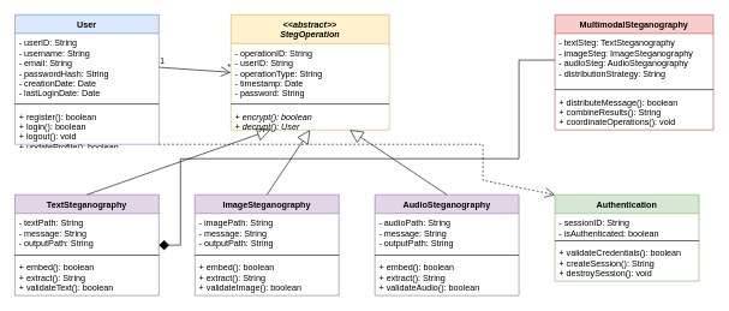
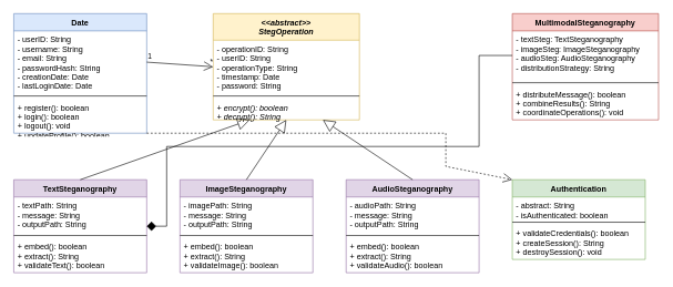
  <mxCell id="0" />
  <mxCell id="1" parent="0" />
- <mxCell id="2" value="User" style="swimlane;fontStyle=1;align=center;verticalAlign=top;childLayout=stackLayout;horizontal=1;startSize=26;horizontalStack=0;resizeParent=1;resizeParentMax=0;resizeLast=0;collapsible=1;marginBottom=0;fillColor=#dae8fc;strokeColor=#6c8ebf;" vertex="1" parent="1"><mxGeometry x="20" y="20" width="200" height="180" as="geometry" /></mxCell>
+ <mxCell id="2" value="Date" style="swimlane;fontStyle=1;align=center;verticalAlign=top;childLayout=stackLayout;horizontal=1;startSize=26;horizontalStack=0;resizeParent=1;resizeParentMax=0;resizeLast=0;collapsible=1;marginBottom=0;fillColor=#dae8fc;strokeColor=#6c8ebf;" vertex="1" parent="1"><mxGeometry x="20" y="20" width="200" height="180" as="geometry" /></mxCell>
  <mxCell id="3" value="- userID: String&#10;- username: String&#10;- email: String&#10;- passwordHash: String&#10;- creationDate: Date&#10;- lastLoginDate: Date" style="text;strokeColor=none;fillColor=none;align=left;verticalAlign=top;spacingLeft=4;spacingRight=4;overflow=hidden;rotatable=0;points=[[0,0.5],[1,0.5]];portConstraint=eastwest;" vertex="1" parent="2"><mxGeometry y="26" width="200" height="94" as="geometry" /></mxCell>
  <mxCell id="4" value="" style="line;strokeWidth=1;fillColor=none;align=left;verticalAlign=middle;spacingTop=-1;spacingLeft=3;spacingRight=3;rotatable=0;labelPosition=right;points=[];portConstraint=eastwest;" vertex="1" parent="2"><mxGeometry y="120" width="200" height="8" as="geometry" /></mxCell>
  <mxCell id="5" value="+ register(): boolean&#10;+ login(): boolean&#10;+ logout(): void&#10;+ updateProfile(): boolean" style="text;strokeColor=none;fillColor=none;align=left;verticalAlign=top;spacingLeft=4;spacingRight=4;overflow=hidden;rotatable=0;points=[[0,0.5],[1,0.5]];portConstraint=eastwest;" vertex="1" parent="2"><mxGeometry y="128" width="200" height="52" as="geometry" /></mxCell>
  <mxCell id="6" value="&lt;&lt;abstract&gt;&gt;&#10;StegOperation" style="swimlane;fontStyle=3;align=center;verticalAlign=top;childLayout=stackLayout;horizontal=1;startSize=40;horizontalStack=0;resizeParent=1;resizeParentMax=0;resizeLast=0;collapsible=1;marginBottom=0;fillColor=#fff2cc;strokeColor=#d6b656;" vertex="1" parent="1"><mxGeometry x="320" y="20" width="220" height="160" as="geometry" /></mxCell>
  <mxCell id="7" value="- operationID: String&#10;- userID: String&#10;- operationType: String&#10;- timestamp: Date&#10;- password: String" style="text;strokeColor=none;fillColor=none;align=left;verticalAlign=top;spacingLeft=4;spacingRight=4;overflow=hidden;rotatable=0;points=[[0,0.5],[1,0.5]];portConstraint=eastwest;" vertex="1" parent="6"><mxGeometry y="40" width="220" height="80" as="geometry" /></mxCell>
  <mxCell id="8" value="" style="line;strokeWidth=1;fillColor=none;align=left;verticalAlign=middle;spacingTop=-1;spacingLeft=3;spacingRight=3;rotatable=0;labelPosition=right;points=[];portConstraint=eastwest;" vertex="1" parent="6"><mxGeometry y="120" width="220" height="8" as="geometry" /></mxCell>
- <mxCell id="9" value="+ encrypt(): boolean&#10;+ decrypt(): User" style="text;strokeColor=none;fillColor=none;align=left;verticalAlign=top;spacingLeft=4;spacingRight=4;overflow=hidden;rotatable=0;points=[[0,0.5],[1,0.5]];portConstraint=eastwest;fontStyle=2" vertex="1" parent="6"><mxGeometry y="128" width="220" height="32" as="geometry" /></mxCell>
+ <mxCell id="9" value="+ encrypt(): boolean&#10;+ decrypt(): String" style="text;strokeColor=none;fillColor=none;align=left;verticalAlign=top;spacingLeft=4;spacingRight=4;overflow=hidden;rotatable=0;points=[[0,0.5],[1,0.5]];portConstraint=eastwest;fontStyle=2" vertex="1" parent="6"><mxGeometry y="128" width="220" height="32" as="geometry" /></mxCell>
  <mxCell id="10" value="TextSteganography" style="swimlane;fontStyle=1;align=center;verticalAlign=top;childLayout=stackLayout;horizontal=1;startSize=26;horizontalStack=0;resizeParent=1;resizeParentMax=0;resizeLast=0;collapsible=1;marginBottom=0;fillColor=#e1d5e7;strokeColor=#9673a6;" vertex="1" parent="1"><mxGeometry x="20" y="270" width="200" height="140" as="geometry" /></mxCell>
  <mxCell id="11" value="- textPath: String&#10;- message: String&#10;- outputPath: String" style="text;strokeColor=none;fillColor=none;align=left;verticalAlign=top;spacingLeft=4;spacingRight=4;overflow=hidden;rotatable=0;points=[[0,0.5],[1,0.5]];portConstraint=eastwest;" vertex="1" parent="10"><mxGeometry y="26" width="200" height="54" as="geometry" /></mxCell>
  <mxCell id="12" value="" style="line;strokeWidth=1;fillColor=none;align=left;verticalAlign=middle;spacingTop=-1;spacingLeft=3;spacingRight=3;rotatable=0;labelPosition=right;points=[];portConstraint=eastwest;" vertex="1" parent="10"><mxGeometry y="80" width="200" height="8" as="geometry" /></mxCell>
  <mxCell id="13" value="+ embed(): boolean&#10;+ extract(): String&#10;+ validateText(): boolean" style="text;strokeColor=none;fillColor=none;align=left;verticalAlign=top;spacingLeft=4;spacingRight=4;overflow=hidden;rotatable=0;points=[[0,0.5],[1,0.5]];portConstraint=eastwest;" vertex="1" parent="10"><mxGeometry y="88" width="200" height="52" as="geometry" /></mxCell>
  <mxCell id="14" value="ImageSteganography" style="swimlane;fontStyle=1;align=center;verticalAlign=top;childLayout=stackLayout;horizontal=1;startSize=26;horizontalStack=0;resizeParent=1;resizeParentMax=0;resizeLast=0;collapsible=1;marginBottom=0;fillColor=#e1d5e7;strokeColor=#9673a6;" vertex="1" parent="1"><mxGeometry x="270" y="270" width="200" height="140" as="geometry" /></mxCell>
  <mxCell id="15" value="- imagePath: String&#10;- message: String&#10;- outputPath: String" style="text;strokeColor=none;fillColor=none;align=left;verticalAlign=top;spacingLeft=4;spacingRight=4;overflow=hidden;rotatable=0;points=[[0,0.5],[1,0.5]];portConstraint=eastwest;" vertex="1" parent="14"><mxGeometry y="26" width="200" height="54" as="geometry" /></mxCell>
  <mxCell id="16" value="" style="line;strokeWidth=1;fillColor=none;align=left;verticalAlign=middle;spacingTop=-1;spacingLeft=3;spacingRight=3;rotatable=0;labelPosition=right;points=[];portConstraint=eastwest;" vertex="1" parent="14"><mxGeometry y="80" width="200" height="8" as="geometry" /></mxCell>
  <mxCell id="17" value="+ embed(): boolean&#10;+ extract(): String&#10;+ validateImage(): boolean" style="text;strokeColor=none;fillColor=none;align=left;verticalAlign=top;spacingLeft=4;spacingRight=4;overflow=hidden;rotatable=0;points=[[0,0.5],[1,0.5]];portConstraint=eastwest;" vertex="1" parent="14"><mxGeometry y="88" width="200" height="52" as="geometry" /></mxCell>
  <mxCell id="18" value="AudioSteganography" style="swimlane;fontStyle=1;align=center;verticalAlign=top;childLayout=stackLayout;horizontal=1;startSize=26;horizontalStack=0;resizeParent=1;resizeParentMax=0;resizeLast=0;collapsible=1;marginBottom=0;fillColor=#e1d5e7;strokeColor=#9673a6;" vertex="1" parent="1"><mxGeometry x="520" y="270" width="200" height="140" as="geometry" /></mxCell>
  <mxCell id="19" value="- audioPath: String&#10;- message: String&#10;- outputPath: String" style="text;strokeColor=none;fillColor=none;align=left;verticalAlign=top;spacingLeft=4;spacingRight=4;overflow=hidden;rotatable=0;points=[[0,0.5],[1,0.5]];portConstraint=eastwest;" vertex="1" parent="18"><mxGeometry y="26" width="200" height="54" as="geometry" /></mxCell>
  <mxCell id="20" value="" style="line;strokeWidth=1;fillColor=none;align=left;verticalAlign=middle;spacingTop=-1;spacingLeft=3;spacingRight=3;rotatable=0;labelPosition=right;points=[];portConstraint=eastwest;" vertex="1" parent="18"><mxGeometry y="80" width="200" height="8" as="geometry" /></mxCell>
  <mxCell id="21" value="+ embed(): boolean&#10;+ extract(): String&#10;+ validateAudio(): boolean" style="text;strokeColor=none;fillColor=none;align=left;verticalAlign=top;spacingLeft=4;spacingRight=4;overflow=hidden;rotatable=0;points=[[0,0.5],[1,0.5]];portConstraint=eastwest;" vertex="1" parent="18"><mxGeometry y="88" width="200" height="52" as="geometry" /></mxCell>
  <mxCell id="22" value="MultimodalSteganography" style="swimlane;fontStyle=1;align=center;verticalAlign=top;childLayout=stackLayout;horizontal=1;startSize=26;horizontalStack=0;resizeParent=1;resizeParentMax=0;resizeLast=0;collapsible=1;marginBottom=0;fillColor=#f8cecc;strokeColor=#b85450;" vertex="1" parent="1"><mxGeometry x="770" y="20" width="220" height="160" as="geometry" /></mxCell>
  <mxCell id="23" value="- textSteg: TextSteganography&#10;- imageSteg: ImageSteganography&#10;- audioSteg: AudioSteganography&#10;- distributionStrategy: String" style="text;strokeColor=none;fillColor=none;align=left;verticalAlign=top;spacingLeft=4;spacingRight=4;overflow=hidden;rotatable=0;points=[[0,0.5],[1,0.5]];portConstraint=eastwest;" vertex="1" parent="22"><mxGeometry y="26" width="220" height="74" as="geometry" /></mxCell>
  <mxCell id="24" value="" style="line;strokeWidth=1;fillColor=none;align=left;verticalAlign=middle;spacingTop=-1;spacingLeft=3;spacingRight=3;rotatable=0;labelPosition=right;points=[];portConstraint=eastwest;" vertex="1" parent="22"><mxGeometry y="100" width="220" height="8" as="geometry" /></mxCell>
  <mxCell id="25" value="+ distributeMessage(): boolean&#10;+ combineResults(): String&#10;+ coordinateOperations(): void" style="text;strokeColor=none;fillColor=none;align=left;verticalAlign=top;spacingLeft=4;spacingRight=4;overflow=hidden;rotatable=0;points=[[0,0.5],[1,0.5]];portConstraint=eastwest;" vertex="1" parent="22"><mxGeometry y="108" width="220" height="52" as="geometry" /></mxCell>
  <mxCell id="26" value="Authentication" style="swimlane;fontStyle=1;align=center;verticalAlign=top;childLayout=stackLayout;horizontal=1;startSize=26;horizontalStack=0;resizeParent=1;resizeParentMax=0;resizeLast=0;collapsible=1;marginBottom=0;fillColor=#d5e8d4;strokeColor=#82b366;" vertex="1" parent="1"><mxGeometry x="770" y="270" width="200" height="120" as="geometry" /></mxCell>
- <mxCell id="27" value="- sessionID: String&#10;- isAuthenticated: boolean" style="text;strokeColor=none;fillColor=none;align=left;verticalAlign=top;spacingLeft=4;spacingRight=4;overflow=hidden;rotatable=0;points=[[0,0.5],[1,0.5]];portConstraint=eastwest;" vertex="1" parent="26"><mxGeometry y="26" width="200" height="34" as="geometry" /></mxCell>
+ <mxCell id="27" value="- abstract: String&#10;- isAuthenticated: boolean" style="text;strokeColor=none;fillColor=none;align=left;verticalAlign=top;spacingLeft=4;spacingRight=4;overflow=hidden;rotatable=0;points=[[0,0.5],[1,0.5]];portConstraint=eastwest;" vertex="1" parent="26"><mxGeometry y="26" width="200" height="34" as="geometry" /></mxCell>
  <mxCell id="28" value="" style="line;strokeWidth=1;fillColor=none;align=left;verticalAlign=middle;spacingTop=-1;spacingLeft=3;spacingRight=3;rotatable=0;labelPosition=right;points=[];portConstraint=eastwest;" vertex="1" parent="26"><mxGeometry y="60" width="200" height="8" as="geometry" /></mxCell>
  <mxCell id="29" value="+ validateCredentials(): boolean&#10;+ createSession(): String&#10;+ destroySession(): void" style="text;strokeColor=none;fillColor=none;align=left;verticalAlign=top;spacingLeft=4;spacingRight=4;overflow=hidden;rotatable=0;points=[[0,0.5],[1,0.5]];portConstraint=eastwest;" vertex="1" parent="26"><mxGeometry y="68" width="200" height="52" as="geometry" /></mxCell>
  <mxCell id="30" value="" style="endArrow=open;endFill=1;endSize=12;html=1;rounded=0;exitX=1;exitY=0.5;exitDx=0;exitDy=0;entryX=0;entryY=0.5;entryDx=0;entryDy=0;" edge="1" parent="1" source="3" target="7"><mxGeometry width="160" relative="1" as="geometry"><mxPoint x="240" y="90" as="sourcePoint" /><mxPoint x="300" y="90" as="targetPoint" /></mxGeometry></mxCell>
  <mxCell id="31" value="1" style="edgeLabel;resizable=0;html=1;align=left;verticalAlign=bottom;" connectable="0" vertex="1" parent="30"><mxGeometry x="-1" relative="1" as="geometry" /></mxCell>
  <mxCell id="32" value="*" style="edgeLabel;resizable=0;html=1;align=right;verticalAlign=bottom;" connectable="0" vertex="1" parent="30"><mxGeometry x="1" relative="1" as="geometry" /></mxCell>
  <mxCell id="33" value="" style="endArrow=block;endSize=16;endFill=0;html=1;rounded=0;exitX=0.5;exitY=0;exitDx=0;exitDy=0;entryX=0.25;entryY=1;entryDx=0;entryDy=0;" edge="1" parent="1" source="10" target="6"><mxGeometry width="160" relative="1" as="geometry"><mxPoint x="120" y="250" as="sourcePoint" /><mxPoint x="375" y="190" as="targetPoint" /></mxGeometry></mxCell>
  <mxCell id="34" value="" style="endArrow=block;endSize=16;endFill=0;html=1;rounded=0;exitX=0.5;exitY=0;exitDx=0;exitDy=0;entryX=0.5;entryY=1;entryDx=0;entryDy=0;" edge="1" parent="1" source="14" target="6"><mxGeometry width="160" relative="1" as="geometry"><mxPoint x="370" y="250" as="sourcePoint" /><mxPoint x="430" y="190" as="targetPoint" /></mxGeometry></mxCell>
  <mxCell id="35" value="" style="endArrow=block;endSize=16;endFill=0;html=1;rounded=0;exitX=0.5;exitY=0;exitDx=0;exitDy=0;entryX=0.75;entryY=1;entryDx=0;entryDy=0;" edge="1" parent="1" source="18" target="6"><mxGeometry width="160" relative="1" as="geometry"><mxPoint x="620" y="250" as="sourcePoint" /><mxPoint x="485" y="190" as="targetPoint" /></mxGeometry></mxCell>
  <mxCell id="36" value="" style="endArrow=diamond;endFill=1;endSize=12;html=1;rounded=0;exitX=0;exitY=0.5;exitDx=0;exitDy=0;entryX=1;entryY=0.5;entryDx=0;entryDy=0;" edge="1" parent="1" source="23" target="10"><mxGeometry width="160" relative="1" as="geometry"><mxPoint x="750" y="320" as="sourcePoint" /><mxPoint x="240" y="320" as="targetPoint" /><Array as="points"><mxPoint x="720" y="83" /><mxPoint x="720" y="220" /><mxPoint x="250" y="220" /><mxPoint x="250" y="340" /></Array></mxGeometry></mxCell>
  <mxCell id="37" value="" style="endArrow=open;endFill=1;endSize=12;html=1;rounded=0;exitX=1;exitY=1;exitDx=0;exitDy=0;entryX=0;entryY=0;entryDx=0;entryDy=0;dashed=1;" edge="1" parent="1" source="2" target="26"><mxGeometry width="160" relative="1" as="geometry"><mxPoint x="240" y="220" as="sourcePoint" /><mxPoint x="750" y="250" as="targetPoint" /><Array as="points"><mxPoint x="370" y="200" /><mxPoint x="670" y="200" /><mxPoint x="670" y="250" /></Array></mxGeometry></mxCell>
